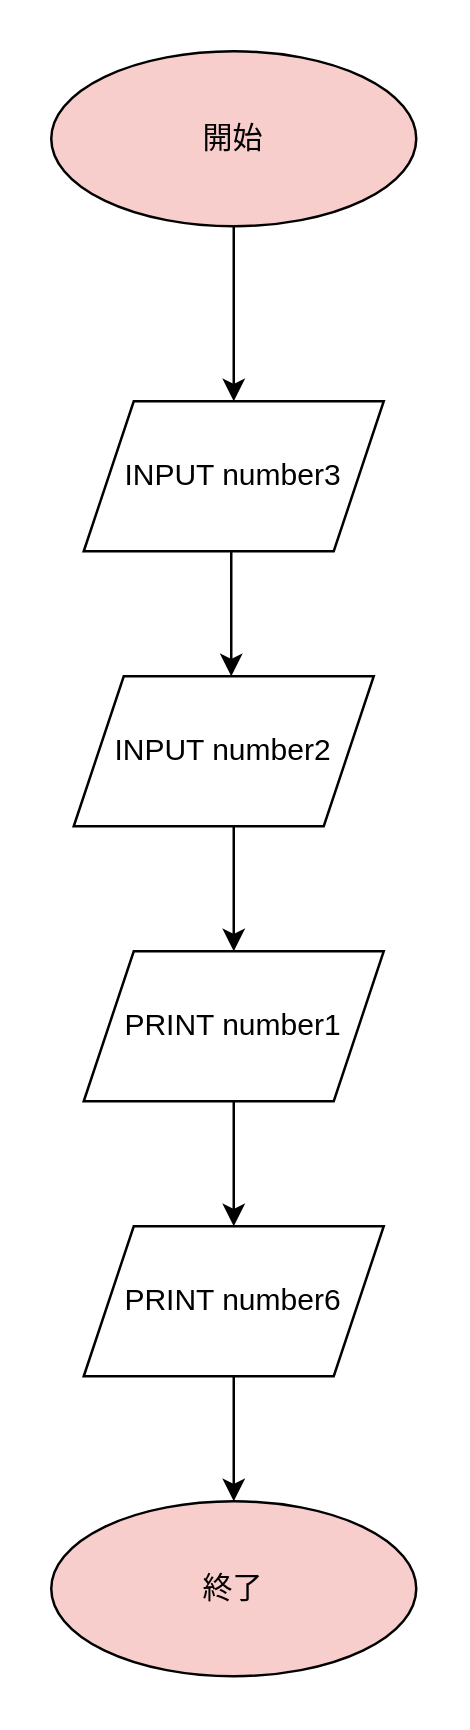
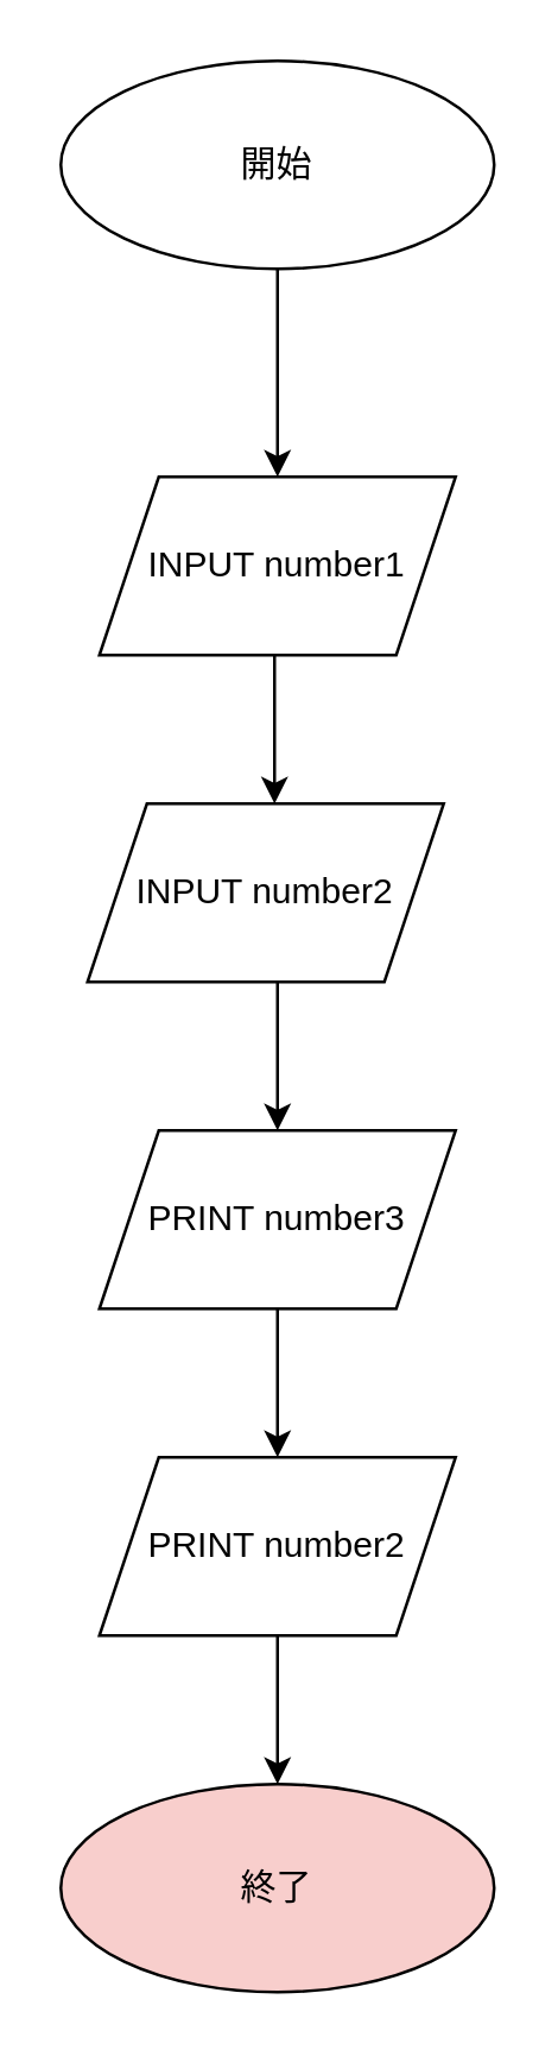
  <mxCell id="0" />
  <mxCell id="1" parent="0" />
- <mxCell id="2" value="開始" style="ellipse;whiteSpace=wrap;html=1;fillColor=#f8cecc;" vertex="1" parent="1"><mxGeometry x="20" y="20" width="146" height="70" as="geometry" /></mxCell>
+ <mxCell id="2" value="開始" style="ellipse;whiteSpace=wrap;html=1;" vertex="1" parent="1"><mxGeometry x="20" y="20" width="146" height="70" as="geometry" /></mxCell>
  <mxCell id="3" value="" style="endArrow=classic;html=1;entryX=0.5;entryY=0;entryDx=0;entryDy=0;" edge="1" parent="1" target="4"><mxGeometry width="50" height="50" relative="1" as="geometry"><mxPoint x="93" y="90" as="sourcePoint" /><mxPoint x="93" y="160" as="targetPoint" /><Array as="points" /></mxGeometry></mxCell>
- <mxCell id="4" value="INPUT number3" style="shape=parallelogram;perimeter=parallelogramPerimeter;whiteSpace=wrap;html=1;fixedSize=1;" vertex="1" parent="1"><mxGeometry x="33" y="160" width="120" height="60" as="geometry" /></mxCell>
- <mxCell id="5" value="PRINT number1" style="shape=parallelogram;perimeter=parallelogramPerimeter;whiteSpace=wrap;html=1;fixedSize=1;" vertex="1" parent="1"><mxGeometry x="33" y="380" width="120" height="60" as="geometry" /></mxCell>
+ <mxCell id="4" value="INPUT number1" style="shape=parallelogram;perimeter=parallelogramPerimeter;whiteSpace=wrap;html=1;fixedSize=1;" vertex="1" parent="1"><mxGeometry x="33" y="160" width="120" height="60" as="geometry" /></mxCell>
+ <mxCell id="5" value="PRINT number3" style="shape=parallelogram;perimeter=parallelogramPerimeter;whiteSpace=wrap;html=1;fixedSize=1;" vertex="1" parent="1"><mxGeometry x="33" y="380" width="120" height="60" as="geometry" /></mxCell>
  <mxCell id="6" value="終了" style="ellipse;whiteSpace=wrap;html=1;fillColor=#f8cecc;" vertex="1" parent="1"><mxGeometry x="20" y="600" width="146" height="70" as="geometry" /></mxCell>
  <mxCell id="7" value="INPUT number2" style="shape=parallelogram;perimeter=parallelogramPerimeter;whiteSpace=wrap;html=1;fixedSize=1;" vertex="1" parent="1"><mxGeometry x="29" y="270" width="120" height="60" as="geometry" /></mxCell>
  <mxCell id="8" value="" style="endArrow=classic;html=1;" edge="1" parent="1"><mxGeometry width="50" height="50" relative="1" as="geometry"><mxPoint x="92" y="220" as="sourcePoint" /><mxPoint x="92" y="270" as="targetPoint" /><Array as="points" /></mxGeometry></mxCell>
  <mxCell id="9" value="" style="endArrow=classic;html=1;" edge="1" parent="1"><mxGeometry width="50" height="50" relative="1" as="geometry"><mxPoint x="93" y="330" as="sourcePoint" /><mxPoint x="93" y="380" as="targetPoint" /><Array as="points" /></mxGeometry></mxCell>
- <mxCell id="10" value="PRINT number6" style="shape=parallelogram;perimeter=parallelogramPerimeter;whiteSpace=wrap;html=1;fixedSize=1;" vertex="1" parent="1"><mxGeometry x="33" y="490" width="120" height="60" as="geometry" /></mxCell>
+ <mxCell id="10" value="PRINT number2" style="shape=parallelogram;perimeter=parallelogramPerimeter;whiteSpace=wrap;html=1;fixedSize=1;" vertex="1" parent="1"><mxGeometry x="33" y="490" width="120" height="60" as="geometry" /></mxCell>
  <mxCell id="11" value="" style="endArrow=classic;html=1;" edge="1" parent="1"><mxGeometry width="50" height="50" relative="1" as="geometry"><mxPoint x="93" y="440" as="sourcePoint" /><mxPoint x="93" y="490" as="targetPoint" /><Array as="points" /></mxGeometry></mxCell>
  <mxCell id="12" value="" style="endArrow=classic;html=1;" edge="1" parent="1"><mxGeometry width="50" height="50" relative="1" as="geometry"><mxPoint x="93" y="550" as="sourcePoint" /><mxPoint x="93" y="600" as="targetPoint" /><Array as="points" /></mxGeometry></mxCell>
